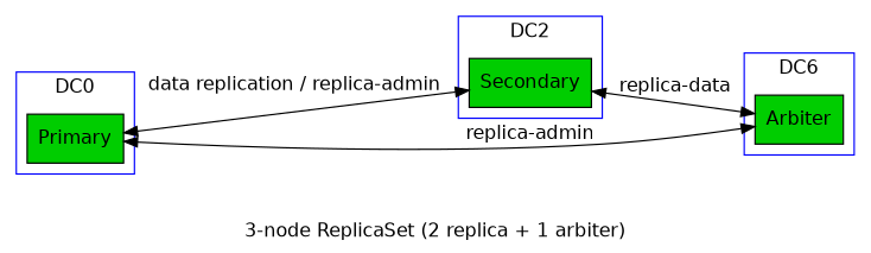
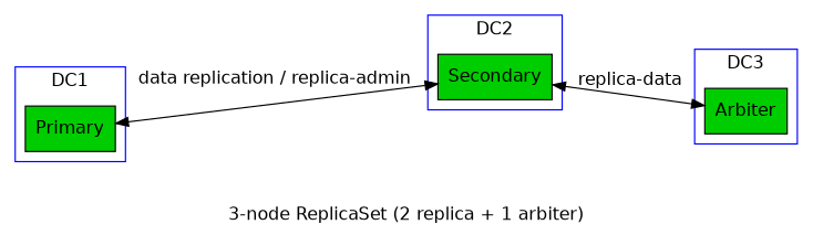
  digraph {
    fontname="DejaVu Sans"
    label="3-node ReplicaSet (2 replica + 1 arbiter)"
    rankdir=LR
    node [fillcolor=green3 fontname="DejaVu Sans" shape=rectangle style=filled]
    edge [dir=both fontname="DejaVu Sans"]
    Secondary
    Primary
    Arbiter
    subgraph cluster_1 {
      color=blue
      label=DC2
      Secondary
    }
    subgraph cluster_2 {
      color=blue
-     label=DC0
+     label=DC1
      Primary
    }
    subgraph cluster_3 {
      color=blue
-     label=DC6
+     label=DC3
      Arbiter
    }
    Secondary -> Arbiter [label="replica-data"]
    Primary -> Secondary [label="data replication / replica-admin"]
-   Primary -> Arbiter [label="replica-admin"]
  }
